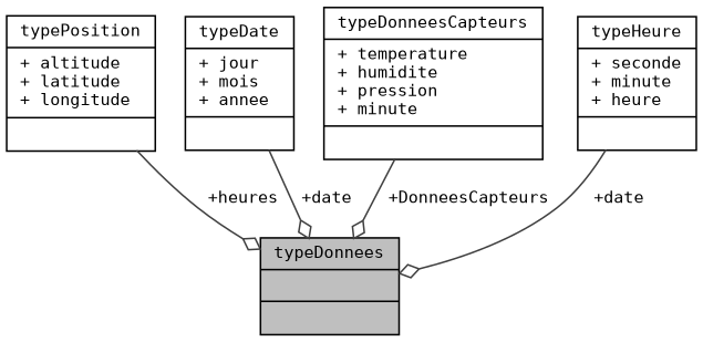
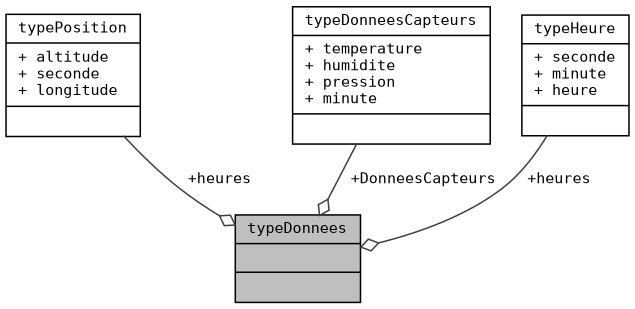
  digraph {
    fontname="DejaVu Sans Mono"
    node [color=black fillcolor=white fontname="DejaVu Sans Mono" fontsize=10 shape=record style=filled]
    edge [arrowhead=odiamond color=grey25 fontname="DejaVu Sans Mono" fontsize=10 labelfontname=Helvetica labelfontsize=10 style=solid]
    n1 [fillcolor=grey75 fontcolor=black height=0.2 label="{typeDonnees\n||}" width=0.4]
-   n2 [height=0.2 label="{typePosition\n|+ altitude\l+ latitude\l+ longitude\l|}" width=0.4]
-   n3 [height=0.2 label="{typeDate\n|+ jour\l+ mois\l+ annee\l|}" width=0.4]
+   n2 [height=0.2 label="{typePosition\n|+ altitude\l+ seconde\l+ longitude\l|}" width=0.4]
    n4 [height=0.2 label="{typeDonneesCapteurs\n|+ temperature\l+ humidite\l+ pression\l+ minute\l|}" width=0.4]
    n5 [height=0.2 label="{typeHeure\n|+ seconde\l+ minute\l+ heure\l|}" width=0.4]
    n2 -> n1 [label=" +heures"]
-   n3 -> n1 [label=" +date"]
    n4 -> n1 [label=" +DonneesCapteurs"]
-   n5 -> n1 [label=" +date"]
+   n5 -> n1 [label=" +heures"]
  }
